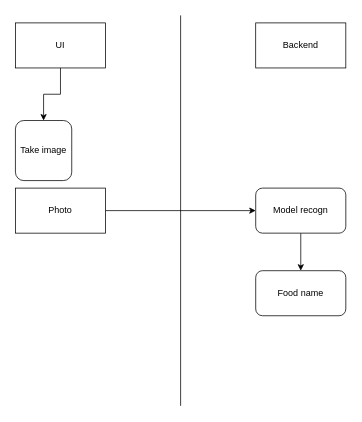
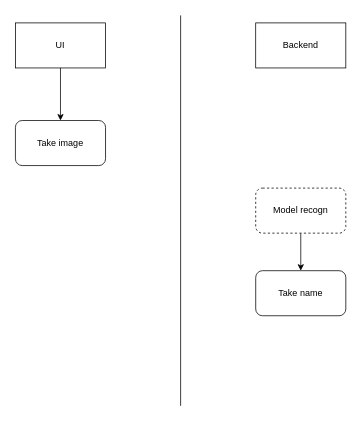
  <mxCell id="0" />
  <mxCell id="1" parent="0" />
  <mxCell id="2" value="" style="edgeStyle=orthogonalEdgeStyle;rounded=0;orthogonalLoop=1;jettySize=auto;html=1;" edge="1" parent="1" source="3" target="6"><mxGeometry relative="1" as="geometry" /></mxCell>
  <mxCell id="3" value="UI" style="rounded=0;whiteSpace=wrap;html=1;" vertex="1" parent="1"><mxGeometry x="20" y="30" width="120" height="60" as="geometry" /></mxCell>
  <mxCell id="4" value="Backend" style="rounded=0;whiteSpace=wrap;html=1;" vertex="1" parent="1"><mxGeometry x="340" y="30" width="120" height="60" as="geometry" /></mxCell>
  <mxCell id="5" value="" style="endArrow=none;html=1;rounded=0;" edge="1" parent="1"><mxGeometry width="50" height="50" relative="1" as="geometry"><mxPoint x="240" y="540" as="sourcePoint" /><mxPoint x="240" y="20" as="targetPoint" /></mxGeometry></mxCell>
- <mxCell id="6" value="Take image" style="rounded=1;whiteSpace=wrap;html=1;" vertex="1" parent="1"><mxGeometry x="20" y="160" width="75" height="80" as="geometry" /></mxCell>
+ <mxCell id="6" value="Take image" style="rounded=1;whiteSpace=wrap;html=1;" vertex="1" parent="1"><mxGeometry x="20" y="160" width="120" height="60" as="geometry" /></mxCell>
  <mxCell id="7" value="" style="edgeStyle=orthogonalEdgeStyle;rounded=0;orthogonalLoop=1;jettySize=auto;html=1;" edge="1" parent="1" source="8" target="11"><mxGeometry relative="1" as="geometry" /></mxCell>
- <mxCell id="8" value="Model recogn" style="rounded=1;whiteSpace=wrap;html=1;" vertex="1" parent="1"><mxGeometry x="340" y="250" width="120" height="60" as="geometry" /></mxCell>
- <mxCell id="9" style="edgeStyle=orthogonalEdgeStyle;rounded=0;orthogonalLoop=1;jettySize=auto;html=1;entryX=0;entryY=0.5;entryDx=0;entryDy=0;" edge="1" parent="1" source="10" target="8"><mxGeometry relative="1" as="geometry" /></mxCell>
- <mxCell id="10" value="Photo" style="rounded=0;whiteSpace=wrap;html=1;" vertex="1" parent="1"><mxGeometry x="20" y="250" width="120" height="60" as="geometry" /></mxCell>
- <mxCell id="11" value="Food name" style="rounded=1;whiteSpace=wrap;html=1;" vertex="1" parent="1"><mxGeometry x="340" y="360" width="120" height="60" as="geometry" /></mxCell>
+ <mxCell id="8" value="Model recogn" style="rounded=1;whiteSpace=wrap;html=1;dashed=1;" vertex="1" parent="1"><mxGeometry x="340" y="250" width="120" height="60" as="geometry" /></mxCell>
+ <mxCell id="11" value="Take name" style="rounded=1;whiteSpace=wrap;html=1;" vertex="1" parent="1"><mxGeometry x="340" y="360" width="120" height="60" as="geometry" /></mxCell>
